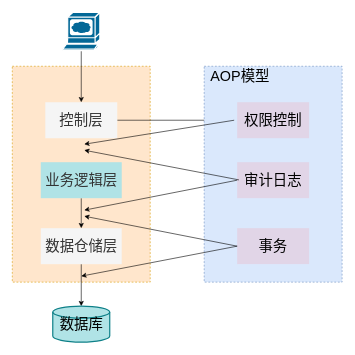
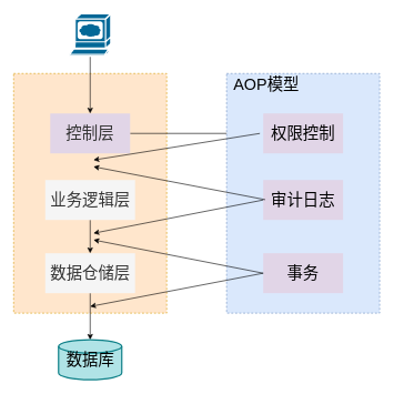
  <mxCell id="0" />
  <mxCell id="1" parent="0" />
  <mxCell id="2" value="" style="rounded=0;whiteSpace=wrap;html=1;dashed=1;fillColor=#ffe6cc;strokeColor=#d79b00;" vertex="1" parent="1"><mxGeometry x="20" width="230" height="360" as="geometry" y="110" /></mxCell>
  <mxCell id="3" style="edgeStyle=orthogonalEdgeStyle;rounded=0;orthogonalLoop=1;jettySize=auto;html=1;" edge="1" parent="1" source="4" target="13"><mxGeometry relative="1" as="geometry" /></mxCell>
- <mxCell id="4" value="&lt;font style=&quot;font-size: 24px&quot;&gt;控制层&lt;/font&gt;" style="rounded=0;whiteSpace=wrap;html=1;fillColor=#f5f5f5;strokeColor=none;fontColor=#333333;" vertex="1" parent="1"><mxGeometry x="75" y="170" width="120" height="60" as="geometry" /></mxCell>
+ <mxCell id="4" value="&lt;font style=&quot;font-size: 24px&quot;&gt;控制层&lt;/font&gt;" style="rounded=0;whiteSpace=wrap;html=1;fillColor=#e1d5e7;strokeColor=none;fontColor=#333333;" vertex="1" parent="1"><mxGeometry x="75" y="170" width="120" height="60" as="geometry" /></mxCell>
  <mxCell id="5" style="edgeStyle=orthogonalEdgeStyle;rounded=0;orthogonalLoop=1;jettySize=auto;html=1;" edge="1" parent="1" source="6" target="4"><mxGeometry relative="1" as="geometry" /></mxCell>
  <mxCell id="6" value="" style="shape=mxgraph.cisco.computers_and_peripherals.web_browser;html=1;dashed=0;fillColor=#036897;strokeColor=#ffffff;strokeWidth=2;verticalLabelPosition=bottom;verticalAlign=top" vertex="1" parent="1"><mxGeometry x="104" y="20" width="62" height="64" as="geometry" /></mxCell>
  <mxCell id="7" style="edgeStyle=orthogonalEdgeStyle;rounded=0;orthogonalLoop=1;jettySize=auto;html=1;entryX=0.5;entryY=0;entryDx=0;entryDy=0;" edge="1" parent="1" source="8" target="10"><mxGeometry relative="1" as="geometry" /></mxCell>
- <mxCell id="8" value="&lt;font style=&quot;font-size: 24px&quot;&gt;业务逻辑层&lt;/font&gt;" style="rounded=0;whiteSpace=wrap;html=1;fillColor=#b0e3e6;strokeColor=none;fontColor=#333333;" vertex="1" parent="1"><mxGeometry x="67.5" y="270" width="135" height="60" as="geometry" /></mxCell>
+ <mxCell id="8" value="&lt;font style=&quot;font-size: 24px&quot;&gt;业务逻辑层&lt;/font&gt;" style="rounded=0;whiteSpace=wrap;html=1;fillColor=#f5f5f5;strokeColor=none;fontColor=#333333;" vertex="1" parent="1"><mxGeometry x="67.5" y="270" width="135" height="60" as="geometry" /></mxCell>
  <mxCell id="9" style="edgeStyle=none;rounded=0;orthogonalLoop=1;jettySize=auto;html=1;" edge="1" parent="1" source="10" target="21"><mxGeometry relative="1" as="geometry" /></mxCell>
  <mxCell id="10" value="&lt;font style=&quot;font-size: 24px&quot;&gt;数据仓储层&lt;/font&gt;" style="rounded=0;whiteSpace=wrap;html=1;fillColor=#f5f5f5;strokeColor=none;fontColor=#333333;" vertex="1" parent="1"><mxGeometry x="67.5" y="380" width="135" height="60" as="geometry" /></mxCell>
  <mxCell id="11" value="" style="rounded=0;whiteSpace=wrap;html=1;dashed=1;fillColor=#dae8fc;strokeColor=#6c8ebf;" vertex="1" parent="1"><mxGeometry x="340" width="230" height="360" as="geometry" y="110" /></mxCell>
  <mxCell id="12" value="&lt;font style=&quot;font-size: 24px&quot;&gt;AOP模型&lt;/font&gt;" style="text;html=1;strokeColor=none;fillColor=none;align=center;verticalAlign=middle;whiteSpace=wrap;rounded=0;dashed=1;" vertex="1" parent="1"><mxGeometry x="340" y="117" width="120" height="20" as="geometry" /></mxCell>
  <mxCell id="13" value="&lt;span style=&quot;font-size: 24px&quot;&gt;权限控制&lt;/span&gt;" style="rounded=0;whiteSpace=wrap;html=1;fillColor=#e1d5e7;strokeColor=none;" vertex="1" parent="1"><mxGeometry x="395" y="170" width="120" height="60" as="geometry" /></mxCell>
  <mxCell id="14" value="&lt;span style=&quot;font-size: 24px&quot;&gt;审计日志&lt;/span&gt;" style="rounded=0;whiteSpace=wrap;html=1;fillColor=#e1d5e7;strokeColor=none;" vertex="1" parent="1"><mxGeometry x="395" y="270" width="120" height="60" as="geometry" /></mxCell>
  <mxCell id="15" value="&lt;span style=&quot;font-size: 24px&quot;&gt;事务&lt;/span&gt;" style="rounded=0;whiteSpace=wrap;html=1;fillColor=#e1d5e7;strokeColor=none;" vertex="1" parent="1"><mxGeometry x="395" y="380" width="120" height="60" as="geometry" /></mxCell>
  <mxCell id="16" style="rounded=0;orthogonalLoop=1;jettySize=auto;html=1;" edge="1" parent="1"><mxGeometry relative="1" as="geometry"><mxPoint x="390" y="200" as="sourcePoint" /><mxPoint x="140" y="240" as="targetPoint" /></mxGeometry></mxCell>
  <mxCell id="17" style="rounded=0;orthogonalLoop=1;jettySize=auto;html=1;exitX=0;exitY=0.5;exitDx=0;exitDy=0;" edge="1" parent="1"><mxGeometry relative="1" as="geometry"><mxPoint x="398" y="299.5" as="sourcePoint" /><mxPoint x="140" y="250" as="targetPoint" /></mxGeometry></mxCell>
  <mxCell id="18" value="" style="endArrow=classic;html=1;exitX=0;exitY=0.5;exitDx=0;exitDy=0;" edge="1" parent="1" source="14"><mxGeometry width="50" height="50" relative="1" as="geometry"><mxPoint x="240" y="390" as="sourcePoint" /><mxPoint x="140" y="350" as="targetPoint" /></mxGeometry></mxCell>
  <mxCell id="19" value="" style="endArrow=classic;html=1;exitX=0;exitY=0.5;exitDx=0;exitDy=0;" edge="1" parent="1" source="15"><mxGeometry width="50" height="50" relative="1" as="geometry"><mxPoint x="405" y="310" as="sourcePoint" /><mxPoint x="140" y="360" as="targetPoint" /></mxGeometry></mxCell>
  <mxCell id="20" value="" style="endArrow=classic;html=1;exitX=0;exitY=0.5;exitDx=0;exitDy=0;" edge="1" parent="1" source="15"><mxGeometry width="50" height="50" relative="1" as="geometry"><mxPoint x="230" y="530" as="sourcePoint" /><mxPoint x="135" y="460" as="targetPoint" /></mxGeometry></mxCell>
  <mxCell id="21" value="&lt;span style=&quot;font-size: 24px&quot;&gt;数据库&lt;/span&gt;" style="strokeWidth=2;html=1;shape=mxgraph.flowchart.database;whiteSpace=wrap;fillColor=#b0e3e6;strokeColor=#0e8088;" vertex="1" parent="1"><mxGeometry x="87.5" y="510" width="95" height="60" as="geometry" /></mxCell>
